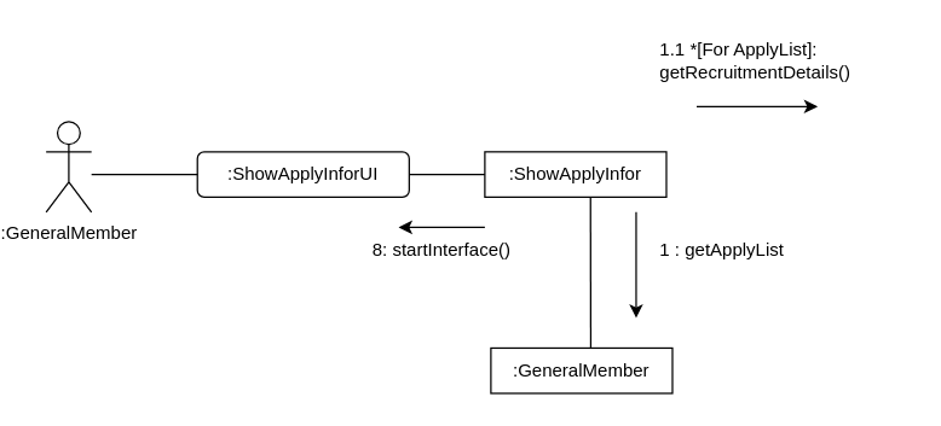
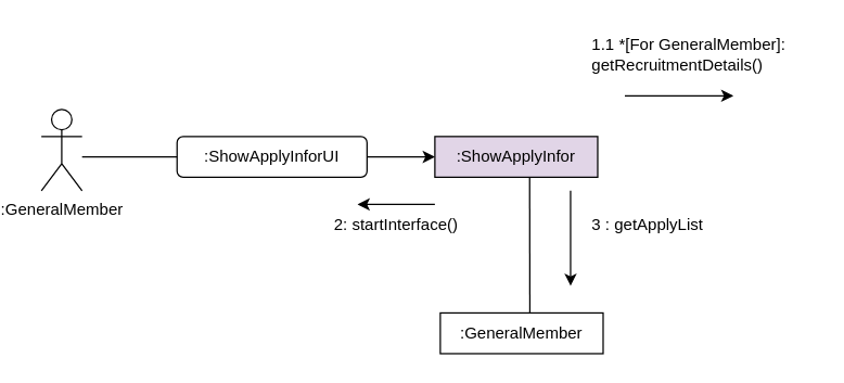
  <mxCell id="0" />
  <mxCell id="1" parent="0" />
  <mxCell id="2" value=":GeneralMember" style="shape=umlActor;verticalLabelPosition=bottom;verticalAlign=top;html=1;outlineConnect=0;" parent="1" vertex="1"><mxGeometry x="20" y="80" width="30" height="60" as="geometry" /></mxCell>
  <mxCell id="3" value=":ShowApplyInforUI" style="whiteSpace=wrap;html=1;rounded=1;" parent="1" vertex="1"><mxGeometry x="120" y="100" width="140" height="30" as="geometry" /></mxCell>
- <mxCell id="4" value=":ShowApplyInfor" style="rounded=0;whiteSpace=wrap;html=1;" parent="1" vertex="1"><mxGeometry x="310" y="100" width="120" height="30" as="geometry" /></mxCell>
+ <mxCell id="4" value=":ShowApplyInfor" style="rounded=0;whiteSpace=wrap;html=1;fillColor=#e1d5e7;" parent="1" vertex="1"><mxGeometry x="310" y="100" width="120" height="30" as="geometry" /></mxCell>
  <mxCell id="5" value="" style="endArrow=none;html=1;rounded=0;entryX=0;entryY=0.5;entryDx=0;entryDy=0;" parent="1" target="3" edge="1"><mxGeometry width="50" height="50" relative="1" as="geometry"><mxPoint x="50" y="115" as="sourcePoint" /><mxPoint x="100" y="70" as="targetPoint" /></mxGeometry></mxCell>
- <mxCell id="6" value="" style="endArrow=none;html=1;rounded=0;entryX=0;entryY=0.5;entryDx=0;entryDy=0;exitX=1;exitY=0.5;exitDx=0;exitDy=0;" parent="1" source="3" target="4" edge="1"><mxGeometry width="50" height="50" relative="1" as="geometry"><mxPoint x="260" y="120" as="sourcePoint" /><mxPoint x="310" y="70" as="targetPoint" /></mxGeometry></mxCell>
+ <mxCell id="6" value="" style="endArrow=classic;html=1;rounded=0;entryX=0;entryY=0.5;entryDx=0;entryDy=0;exitX=1;exitY=0.5;exitDx=0;exitDy=0;" parent="1" source="3" target="4" edge="1"><mxGeometry width="50" height="50" relative="1" as="geometry"><mxPoint x="260" y="120" as="sourcePoint" /><mxPoint x="310" y="70" as="targetPoint" /></mxGeometry></mxCell>
  <mxCell id="7" value="" style="endArrow=classic;rounded=0;movable=1;resizable=1;rotatable=1;deletable=1;editable=1;locked=0;connectable=1;html=1;verticalAlign=top;" parent="1" edge="1"><mxGeometry width="50" height="50" relative="1" as="geometry"><mxPoint x="310" y="150" as="sourcePoint" /><mxPoint x="253" y="150" as="targetPoint" /></mxGeometry></mxCell>
- <mxCell id="8" value="8: startInterface()" style="text;strokeColor=none;fillColor=none;align=left;verticalAlign=middle;spacingLeft=4;spacingRight=4;overflow=hidden;points=[[0,0.5],[1,0.5]];portConstraint=eastwest;rotatable=0;whiteSpace=wrap;html=1;" parent="1" vertex="1"><mxGeometry x="230" y="150" width="110" height="30" as="geometry" /></mxCell>
+ <mxCell id="8" value="2: startInterface()" style="text;strokeColor=none;fillColor=none;align=left;verticalAlign=middle;spacingLeft=4;spacingRight=4;overflow=hidden;points=[[0,0.5],[1,0.5]];portConstraint=eastwest;rotatable=0;whiteSpace=wrap;html=1;" parent="1" vertex="1"><mxGeometry x="230" y="150" width="110" height="30" as="geometry" /></mxCell>
  <mxCell id="9" value=":GeneralMember" style="rounded=0;whiteSpace=wrap;html=1;" parent="1" vertex="1"><mxGeometry x="314" y="230" width="120" height="30" as="geometry" /></mxCell>
- <mxCell id="10" value="1.1 *[For ApplyList]: getRecruitmentDetails()" style="text;strokeColor=none;fillColor=none;align=left;verticalAlign=middle;spacingLeft=4;spacingRight=4;overflow=hidden;points=[[0,0.5],[1,0.5]];portConstraint=eastwest;rotatable=0;whiteSpace=wrap;html=1;" parent="1" vertex="1"><mxGeometry x="420" y="20" width="170" height="40" as="geometry" /></mxCell>
+ <mxCell id="10" value="1.1 *[For GeneralMember]: getRecruitmentDetails()" style="text;strokeColor=none;fillColor=none;align=left;verticalAlign=middle;spacingLeft=4;spacingRight=4;overflow=hidden;points=[[0,0.5],[1,0.5]];portConstraint=eastwest;rotatable=0;whiteSpace=wrap;html=1;" parent="1" vertex="1"><mxGeometry x="420" y="20" width="170" height="40" as="geometry" /></mxCell>
  <mxCell id="11" value="" style="endArrow=none;html=1;rounded=0;exitX=0.582;exitY=1.007;exitDx=0;exitDy=0;exitPerimeter=0;" parent="1" source="4" edge="1"><mxGeometry width="50" height="50" relative="1" as="geometry"><mxPoint x="350" y="150" as="sourcePoint" /><mxPoint x="380" y="230" as="targetPoint" /></mxGeometry></mxCell>
  <mxCell id="12" value="" style="endArrow=classic;html=1;rounded=0;" parent="1" edge="1"><mxGeometry width="50" height="50" relative="1" as="geometry"><mxPoint x="450" y="70" as="sourcePoint" /><mxPoint x="530" y="70" as="targetPoint" /></mxGeometry></mxCell>
  <mxCell id="13" value="" style="endArrow=classic;html=1;rounded=0;" edge="1" parent="1"><mxGeometry width="50" height="50" relative="1" as="geometry"><mxPoint x="410" y="140" as="sourcePoint" /><mxPoint x="410" y="210" as="targetPoint" /></mxGeometry></mxCell>
- <mxCell id="14" value="1 : getApplyList" style="text;strokeColor=none;fillColor=none;align=left;verticalAlign=middle;spacingLeft=4;spacingRight=4;overflow=hidden;points=[[0,0.5],[1,0.5]];portConstraint=eastwest;rotatable=0;whiteSpace=wrap;html=1;" vertex="1" parent="1"><mxGeometry x="420" y="150" width="100" height="30" as="geometry" /></mxCell>
+ <mxCell id="14" value="3 : getApplyList" style="text;strokeColor=none;fillColor=none;align=left;verticalAlign=middle;spacingLeft=4;spacingRight=4;overflow=hidden;points=[[0,0.5],[1,0.5]];portConstraint=eastwest;rotatable=0;whiteSpace=wrap;html=1;" vertex="1" parent="1"><mxGeometry x="420" y="150" width="100" height="30" as="geometry" /></mxCell>
